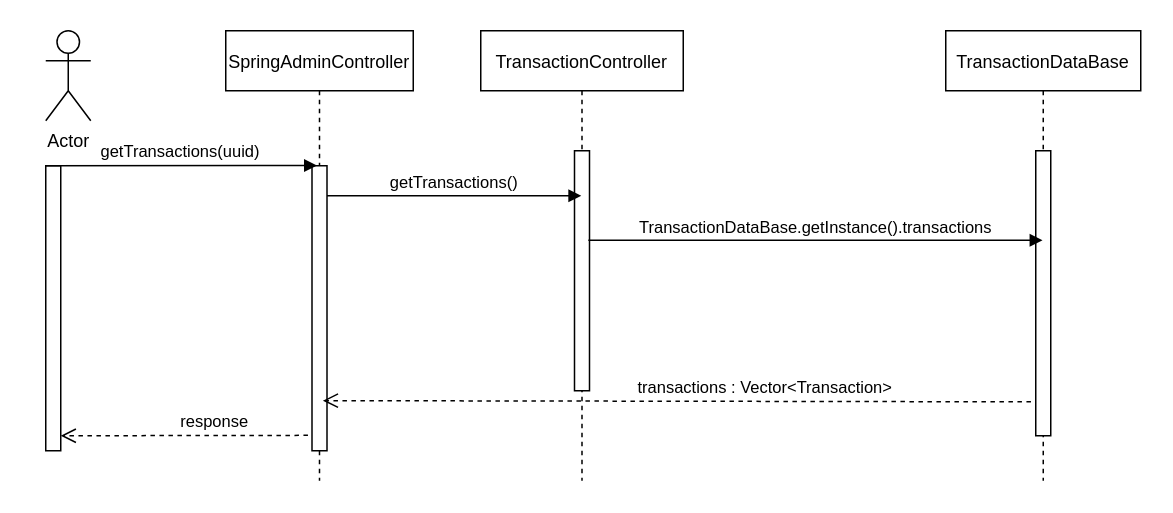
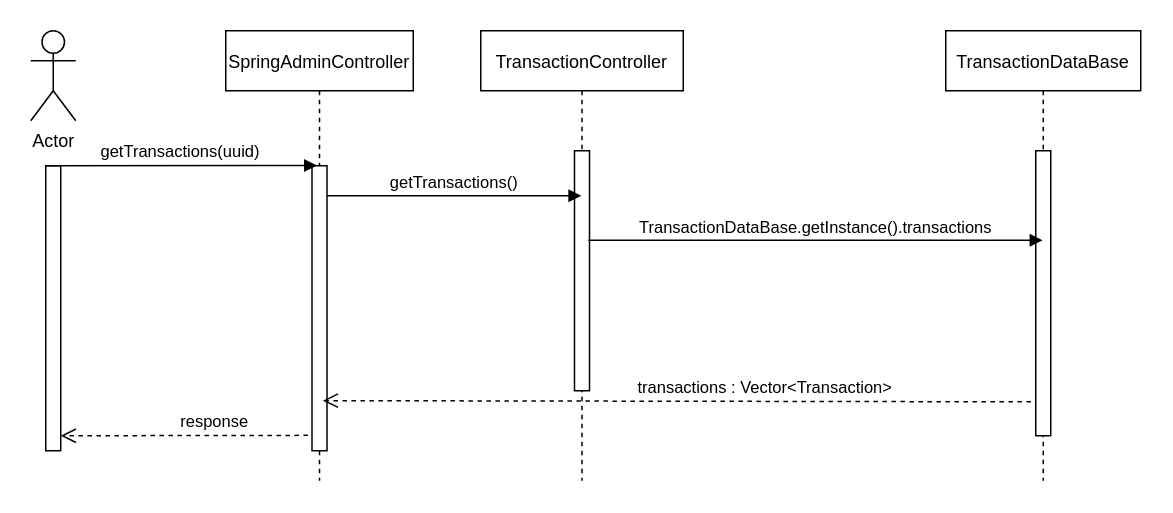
  <mxCell id="0" />
  <mxCell id="1" parent="0" />
  <mxCell id="2" value="SpringAdminController" style="shape=umlLifeline;perimeter=lifelinePerimeter;container=1;collapsible=0;recursiveResize=0;rounded=0;shadow=0;strokeWidth=1;" vertex="1" parent="1"><mxGeometry x="150" y="20" width="125" height="300" as="geometry" /></mxCell>
  <mxCell id="3" value="" style="points=[];perimeter=orthogonalPerimeter;rounded=0;shadow=0;strokeWidth=1;" vertex="1" parent="2"><mxGeometry x="57.5" y="90" width="10" height="190" as="geometry" /></mxCell>
  <mxCell id="4" value="TransactionController" style="shape=umlLifeline;perimeter=lifelinePerimeter;container=1;collapsible=0;recursiveResize=0;rounded=0;shadow=0;strokeWidth=1;" vertex="1" parent="1"><mxGeometry x="320" y="20" width="135" height="300" as="geometry" /></mxCell>
  <mxCell id="5" value="" style="points=[];perimeter=orthogonalPerimeter;rounded=0;shadow=0;strokeWidth=1;" vertex="1" parent="4"><mxGeometry x="62.5" y="80" width="10" height="160" as="geometry" /></mxCell>
  <mxCell id="6" value="transactions : Vector&lt;Transaction&gt;" style="verticalAlign=bottom;endArrow=open;dashed=1;endSize=8;exitX=-0.32;exitY=0.881;shadow=0;strokeWidth=1;exitDx=0;exitDy=0;exitPerimeter=0;entryX=0.518;entryY=0.822;entryDx=0;entryDy=0;entryPerimeter=0;" edge="1" parent="1" source="12" target="2"><mxGeometry x="-0.251" relative="1" as="geometry"><mxPoint x="320" y="176" as="targetPoint" /><mxPoint as="offset" /><mxPoint x="862.54" y="278.72" as="sourcePoint" /></mxGeometry></mxCell>
  <mxCell id="7" value="getTransactions()" style="verticalAlign=bottom;endArrow=block;shadow=0;strokeWidth=1;" edge="1" parent="1" source="3" target="4"><mxGeometry relative="1" as="geometry"><mxPoint x="320" y="100" as="sourcePoint" /><Array as="points"><mxPoint x="340" y="130" /></Array></mxGeometry></mxCell>
- <mxCell id="8" value="Actor" style="shape=umlActor;verticalLabelPosition=bottom;verticalAlign=top;html=1;outlineConnect=0;" vertex="1" parent="1"><mxGeometry x="30" y="20" width="30" height="60" as="geometry" /></mxCell>
+ <mxCell id="8" value="Actor" style="shape=umlActor;verticalLabelPosition=bottom;verticalAlign=top;html=1;outlineConnect=0;" vertex="1" parent="1"><mxGeometry x="20" y="20" width="30" height="60" as="geometry" /></mxCell>
  <mxCell id="9" value="" style="points=[];perimeter=orthogonalPerimeter;rounded=0;shadow=0;strokeWidth=1;" vertex="1" parent="1"><mxGeometry x="30" y="110" width="10" height="190" as="geometry" /></mxCell>
  <mxCell id="10" value="getTransactions(uuid)" style="verticalAlign=bottom;endArrow=block;entryX=0.328;entryY=-0.001;shadow=0;strokeWidth=1;entryDx=0;entryDy=0;entryPerimeter=0;" edge="1" parent="1" target="3"><mxGeometry relative="1" as="geometry"><mxPoint x="30" y="110" as="sourcePoint" /><mxPoint x="200" y="110" as="targetPoint" /></mxGeometry></mxCell>
  <mxCell id="11" value="TransactionDataBase" style="shape=umlLifeline;perimeter=lifelinePerimeter;container=1;collapsible=0;recursiveResize=0;rounded=0;shadow=0;strokeWidth=1;" vertex="1" parent="1"><mxGeometry x="630" y="20" width="130" height="300" as="geometry" /></mxCell>
  <mxCell id="12" value="" style="points=[];perimeter=orthogonalPerimeter;rounded=0;shadow=0;strokeWidth=1;" vertex="1" parent="11"><mxGeometry x="60" y="80" width="10" height="190" as="geometry" /></mxCell>
  <mxCell id="13" value="TransactionDataBase.getInstance().transactions" style="html=1;verticalAlign=bottom;endArrow=block;rounded=0;exitX=0.923;exitY=0.373;exitDx=0;exitDy=0;exitPerimeter=0;" edge="1" parent="1" source="5" target="11"><mxGeometry width="80" relative="1" as="geometry"><mxPoint x="400" y="160" as="sourcePoint" /><mxPoint x="470" y="160" as="targetPoint" /></mxGeometry></mxCell>
  <mxCell id="14" value="response" style="verticalAlign=bottom;endArrow=open;dashed=1;endSize=8;exitX=-0.27;exitY=0.946;shadow=0;strokeWidth=1;exitDx=0;exitDy=0;exitPerimeter=0;" edge="1" parent="1" source="3"><mxGeometry x="-0.251" relative="1" as="geometry"><mxPoint x="40" y="290" as="targetPoint" /><mxPoint as="offset" /><mxPoint x="202.05" y="290.79" as="sourcePoint" /></mxGeometry></mxCell>
